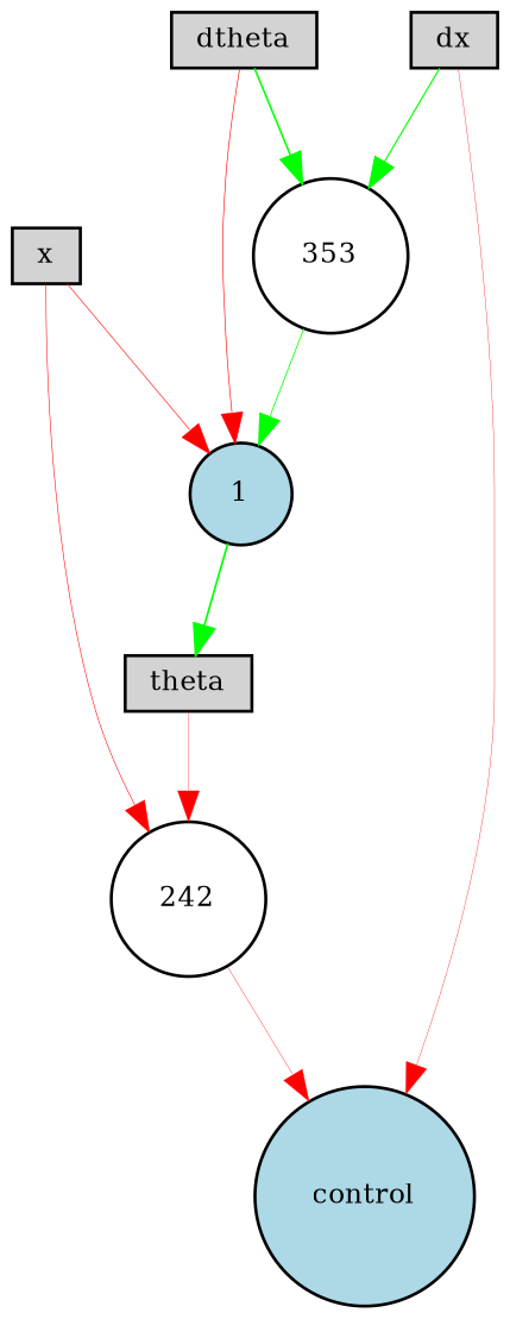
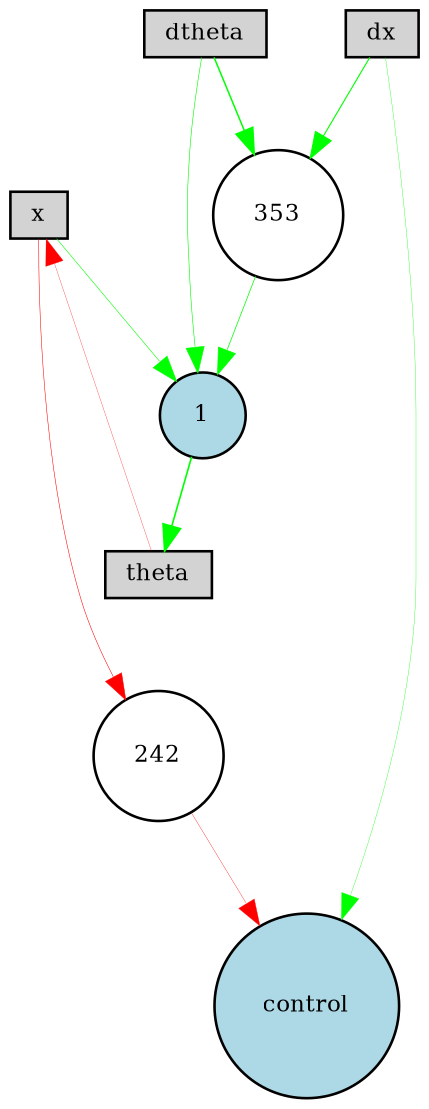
  digraph {
    node [fillcolor=lightgray fontsize=9 shape=box style=filled]
    edge [color=green style=solid]
    x [height=0.2 width=0.2]
    1 [fillcolor=lightblue height=0.2 shape=circle width=0.2]
    n3 [fillcolor=white height=0.2 label=242 shape=circle width=0.2]
    theta [height=0.2 width=0.2]
    control [fillcolor=lightblue height=0.2 shape=circle width=0.2]
    dx [height=0.2 width=0.2]
    n7 [fillcolor=white height=0.2 label=353 shape=circle width=0.2]
    dtheta [height=0.2 width=0.2]
-   x -> 1 [color=red penwidth=0.21829880329577958]
+   x -> 1 [penwidth=0.21829880329577958]
    x -> n3 [color=red penwidth=0.2057120388613337]
    1 -> theta [penwidth=0.6235137085220039]
    n3 -> control [color=red penwidth=0.1289531999428139]
-   theta -> n3 [color=red penwidth=0.11516020454572075]
-   dx -> control [color=red penwidth=0.13006484315923372]
+   theta -> x [color=red penwidth=0.11516020454572075]
+   dx -> control [penwidth=0.13006484315923372]
    dx -> n7 [penwidth=0.42541254319822]
    n7 -> 1 [penwidth=0.2819370869418525]
-   dtheta -> 1 [color=red penwidth=0.23127110908157442]
+   dtheta -> 1 [penwidth=0.23127110908157442]
    dtheta -> n7 [penwidth=0.5742245546425248]
  }
